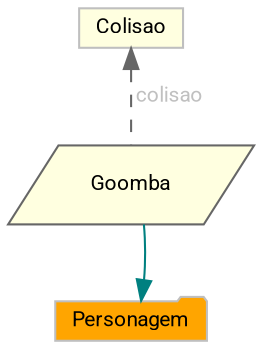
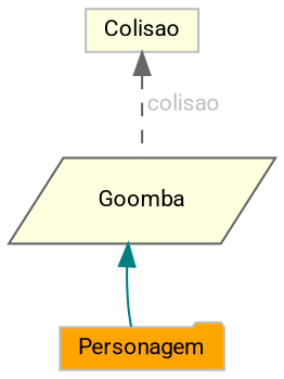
  digraph {
    fontname=Roboto
    node [color=grey75 fillcolor=lightyellow fontname=Roboto fontsize=10 style=filled]
    edge [dir=back fontname=Roboto fontsize=10 labelfontname=Helvetica labelfontsize=10]
    n1 [color=gray40 fontcolor=black height=0.2 label=Goomba shape=parallelogram width=0.4]
    n2 [fillcolor=orange height=0.2 label=Personagem shape=folder width=0.4]
    n3 [height=0.2 label=Colisao shape=box width=0.4]
-   n2 -> n1 [color=teal style=solid]
+   n1 -> n2 [color=teal style=solid]
    n3 -> n1 [color=gray40 fontcolor=grey label=" colisao" style=dashed]
  }
